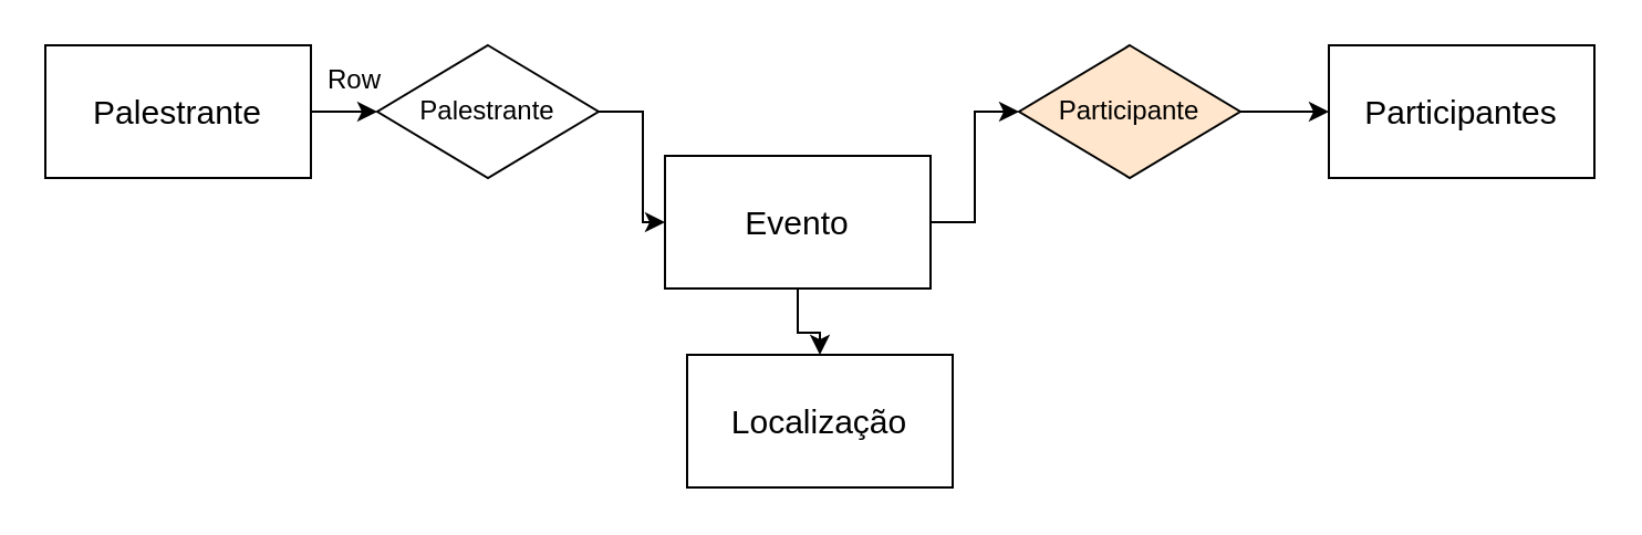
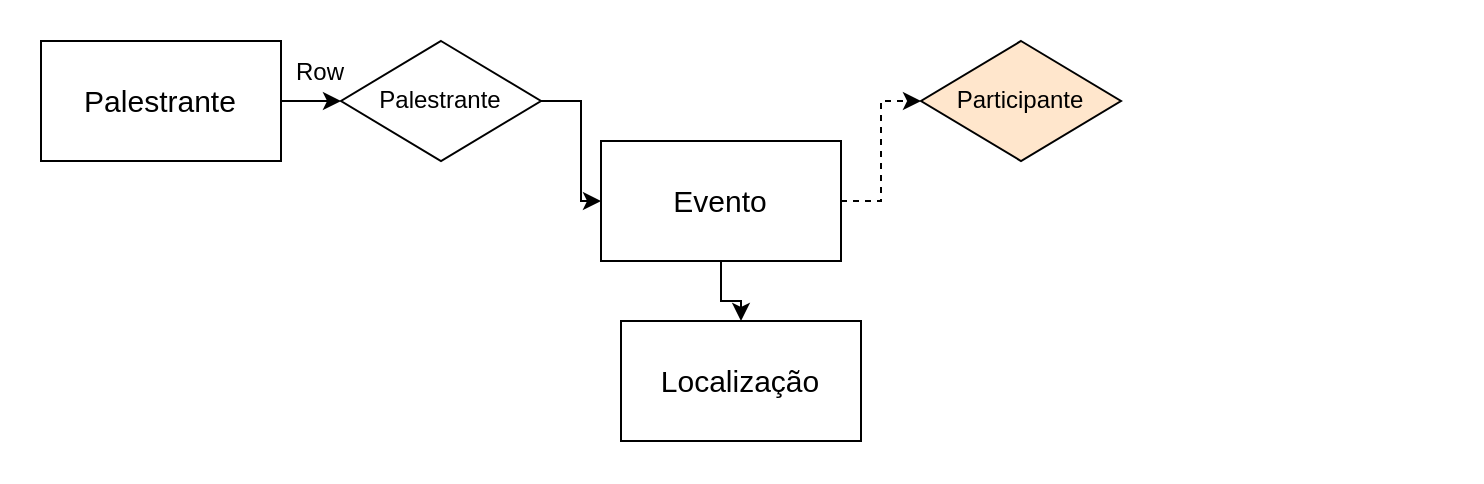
  <mxCell id="0" />
  <mxCell id="1" parent="0" />
  <mxCell id="2" value="" style="edgeStyle=orthogonalEdgeStyle;rounded=0;orthogonalLoop=1;jettySize=auto;html=1;" edge="1" parent="1" source="3" target="5"><mxGeometry relative="1" as="geometry" /></mxCell>
  <mxCell id="3" value="&lt;font style=&quot;font-size: 15px;&quot;&gt;Palestrante&lt;/font&gt;" style="rounded=0;whiteSpace=wrap;html=1;" vertex="1" parent="1"><mxGeometry x="20" y="20" width="120" height="60" as="geometry" /></mxCell>
  <mxCell id="4" value="" style="edgeStyle=orthogonalEdgeStyle;rounded=0;orthogonalLoop=1;jettySize=auto;html=1;" edge="1" parent="1" source="5" target="8"><mxGeometry relative="1" as="geometry" /></mxCell>
  <mxCell id="5" value="Palestrante" style="rhombus;whiteSpace=wrap;html=1;rounded=0;" vertex="1" parent="1"><mxGeometry x="170" y="20" width="100" height="60" as="geometry" /></mxCell>
  <mxCell id="6" value="" style="edgeStyle=orthogonalEdgeStyle;rounded=0;orthogonalLoop=1;jettySize=auto;html=1;" edge="1" parent="1" source="8" target="9"><mxGeometry relative="1" as="geometry" /></mxCell>
- <mxCell id="7" value="" style="edgeStyle=orthogonalEdgeStyle;rounded=0;orthogonalLoop=1;jettySize=auto;html=1;" edge="1" parent="1" source="8" target="12"><mxGeometry relative="1" as="geometry" /></mxCell>
+ <mxCell id="7" value="" style="edgeStyle=orthogonalEdgeStyle;rounded=0;orthogonalLoop=1;jettySize=auto;html=1;dashed=1;" edge="1" parent="1" source="8" target="12"><mxGeometry relative="1" as="geometry" /></mxCell>
  <mxCell id="8" value="&lt;font style=&quot;font-size: 15px;&quot;&gt;Evento&lt;/font&gt;" style="whiteSpace=wrap;html=1;rounded=0;" vertex="1" parent="1"><mxGeometry x="300" y="70" width="120" height="60" as="geometry" /></mxCell>
  <mxCell id="9" value="&lt;font style=&quot;font-size: 15px;&quot;&gt;Localização&lt;/font&gt;" style="whiteSpace=wrap;html=1;rounded=0;" vertex="1" parent="1"><mxGeometry x="310" y="160" width="120" height="60" as="geometry" /></mxCell>
- <mxCell id="10" value="&lt;font style=&quot;font-size: 15px;&quot;&gt;Participantes&lt;/font&gt;" style="whiteSpace=wrap;html=1;rounded=0;" vertex="1" parent="1"><mxGeometry x="600" y="20" width="120" height="60" as="geometry" /></mxCell>
- <mxCell id="11" value="" style="edgeStyle=orthogonalEdgeStyle;rounded=0;orthogonalLoop=1;jettySize=auto;html=1;" edge="1" parent="1" source="12" target="10"><mxGeometry relative="1" as="geometry" /></mxCell>
  <mxCell id="12" value="Participante" style="rhombus;whiteSpace=wrap;html=1;rounded=0;fillColor=#ffe6cc;" vertex="1" parent="1"><mxGeometry x="460" y="20" width="100" height="60" as="geometry" /></mxCell>
  <mxCell id="13" value="" style="shape=table;startSize=0;container=1;collapsible=1;childLayout=tableLayout;fixedRows=1;rowLines=0;fontStyle=0;align=center;resizeLast=1;strokeColor=none;fillColor=none;collapsible=0;whiteSpace=wrap;html=1;" vertex="1" parent="1"><mxGeometry x="110" y="20" width="70" height="30" as="geometry" /></mxCell>
  <mxCell id="14" value="" style="shape=tableRow;horizontal=0;startSize=0;swimlaneHead=0;swimlaneBody=0;fillColor=none;collapsible=0;dropTarget=0;points=[[0,0.5],[1,0.5]];portConstraint=eastwest;top=0;left=0;right=0;bottom=0;" vertex="1" parent="13"><mxGeometry width="70" height="30" as="geometry" /></mxCell>
  <mxCell id="15" value="" style="shape=partialRectangle;connectable=0;fillColor=none;top=0;left=0;bottom=0;right=0;editable=1;overflow=hidden;" vertex="1" parent="14"><mxGeometry width="30" height="30" as="geometry"><mxRectangle width="30" height="30" as="alternateBounds" /></mxGeometry></mxCell>
  <mxCell id="16" value="Row" style="shape=partialRectangle;connectable=0;fillColor=none;top=0;left=0;bottom=0;right=0;align=left;spacingLeft=6;overflow=hidden;" vertex="1" parent="14"><mxGeometry x="30" width="40" height="30" as="geometry"><mxRectangle width="40" height="30" as="alternateBounds" /></mxGeometry></mxCell>
